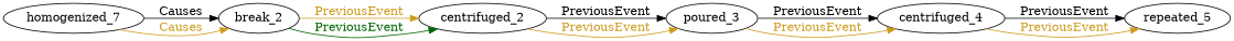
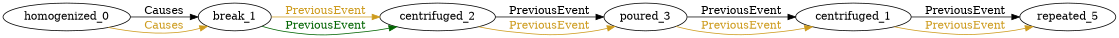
  digraph {
    rankdir=LR
    edge [color=goldenrod3 fontcolor=goldenrod3]
-   n1 [label=homogenized_7]
-   n2 [label=break_2]
+   n1 [label=homogenized_0]
+   n2 [label=break_1]
    n3 [label=centrifuged_2]
    n4 [label=poured_3]
-   n5 [label=centrifuged_4]
+   n5 [label=centrifuged_1]
    n6 [label=repeated_5]
    n1 -> n2 [color=Black fontcolor=black label=Causes]
    n1 -> n2 [label=Causes]
    n2 -> n3 [label=PreviousEvent]
    n2 -> n3 [color=darkgreen fontcolor=darkgreen label=PreviousEvent]
    n3 -> n4 [color=Black fontcolor=black label=PreviousEvent]
    n3 -> n4 [label=PreviousEvent]
    n4 -> n5 [color=Black fontcolor=black label=PreviousEvent]
    n4 -> n5 [label=PreviousEvent]
    n5 -> n6 [color=Black fontcolor=black label=PreviousEvent]
    n5 -> n6 [label=PreviousEvent]
  }
